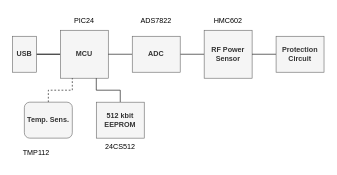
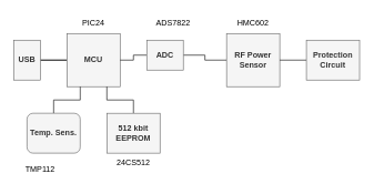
  <mxCell id="0" />
  <mxCell id="1" parent="0" />
  <mxCell id="2" style="edgeStyle=orthogonalEdgeStyle;rounded=0;orthogonalLoop=1;jettySize=auto;html=1;exitX=0;exitY=0.5;exitDx=0;exitDy=0;entryX=1;entryY=0.5;entryDx=0;entryDy=0;startArrow=none;startFill=0;endArrow=none;endFill=0;" parent="1" source="4" target="15" edge="1"><mxGeometry relative="1" as="geometry" /></mxCell>
  <mxCell id="3" value="" style="edgeStyle=orthogonalEdgeStyle;rounded=0;orthogonalLoop=1;jettySize=auto;html=1;startArrow=none;startFill=0;endArrow=none;endFill=0;" parent="1" source="4" target="15" edge="1"><mxGeometry relative="1" as="geometry" /></mxCell>
  <mxCell id="4" value="MCU" style="rounded=0;whiteSpace=wrap;html=1;fillColor=#f5f5f5;fontColor=#333333;strokeColor=#666666;fontStyle=1" parent="1" vertex="1"><mxGeometry x="100" y="50" width="80" height="80" as="geometry" /></mxCell>
  <mxCell id="5" style="edgeStyle=orthogonalEdgeStyle;rounded=0;orthogonalLoop=1;jettySize=auto;html=1;exitX=0;exitY=0.5;exitDx=0;exitDy=0;entryX=1;entryY=0.5;entryDx=0;entryDy=0;endArrow=none;endFill=0;startArrow=none;startFill=0;" parent="1" source="6" target="14" edge="1"><mxGeometry relative="1" as="geometry" /></mxCell>
  <mxCell id="6" value="RF Power Sensor" style="rounded=0;whiteSpace=wrap;html=1;fillColor=#f5f5f5;fontColor=#333333;strokeColor=#666666;fontStyle=1" parent="1" vertex="1"><mxGeometry x="340" y="50" width="80" height="80" as="geometry" /></mxCell>
  <mxCell id="7" style="edgeStyle=orthogonalEdgeStyle;rounded=0;orthogonalLoop=1;jettySize=auto;html=1;exitX=0;exitY=0.5;exitDx=0;exitDy=0;entryX=1;entryY=0.5;entryDx=0;entryDy=0;endArrow=none;endFill=0;startArrow=none;startFill=0;" parent="1" source="8" target="6" edge="1"><mxGeometry relative="1" as="geometry" /></mxCell>
  <mxCell id="8" value="Protection Circuit" style="rounded=0;whiteSpace=wrap;html=1;fillColor=#f5f5f5;fontColor=#333333;strokeColor=#666666;fontStyle=1" parent="1" vertex="1"><mxGeometry x="460" y="60" width="80" height="60" as="geometry" /></mxCell>
- <mxCell id="9" style="edgeStyle=orthogonalEdgeStyle;rounded=0;orthogonalLoop=1;jettySize=auto;html=1;exitX=0.5;exitY=0;exitDx=0;exitDy=0;entryX=0.25;entryY=1;entryDx=0;entryDy=0;endArrow=none;endFill=0;dashed=1;" edge="1" parent="1" source="10" target="4"><mxGeometry relative="1" as="geometry" /></mxCell>
+ <mxCell id="9" style="edgeStyle=orthogonalEdgeStyle;rounded=0;orthogonalLoop=1;jettySize=auto;html=1;exitX=0.5;exitY=0;exitDx=0;exitDy=0;entryX=0.25;entryY=1;entryDx=0;entryDy=0;endArrow=none;endFill=0;" edge="1" parent="1" source="10" target="4"><mxGeometry relative="1" as="geometry" /></mxCell>
  <mxCell id="10" value="Temp. Sens." style="whiteSpace=wrap;html=1;fillColor=#f5f5f5;fontColor=#333333;strokeColor=#666666;fontStyle=1;rounded=1;" parent="1" vertex="1"><mxGeometry x="40" y="170" width="80" height="60" as="geometry" /></mxCell>
  <mxCell id="11" style="edgeStyle=orthogonalEdgeStyle;rounded=0;orthogonalLoop=1;jettySize=auto;html=1;exitX=0.5;exitY=0;exitDx=0;exitDy=0;entryX=0.75;entryY=1;entryDx=0;entryDy=0;endArrow=none;endFill=0;" edge="1" parent="1" source="12" target="4"><mxGeometry relative="1" as="geometry" /></mxCell>
  <mxCell id="12" value="512 kbit&lt;br&gt;EEPROM" style="rounded=0;whiteSpace=wrap;html=1;fillColor=#f5f5f5;fontColor=#333333;strokeColor=#666666;fontStyle=1" parent="1" vertex="1"><mxGeometry x="160" y="170" width="80" height="60" as="geometry" /></mxCell>
  <mxCell id="13" style="edgeStyle=orthogonalEdgeStyle;rounded=0;orthogonalLoop=1;jettySize=auto;html=1;exitX=0;exitY=0.5;exitDx=0;exitDy=0;entryX=1;entryY=0.5;entryDx=0;entryDy=0;endArrow=none;endFill=0;startArrow=none;startFill=0;" parent="1" source="14" target="4" edge="1"><mxGeometry relative="1" as="geometry" /></mxCell>
- <mxCell id="14" value="ADC" style="rounded=0;whiteSpace=wrap;html=1;fillColor=#f5f5f5;fontColor=#333333;strokeColor=#666666;fontStyle=1" parent="1" vertex="1"><mxGeometry x="220" y="60" width="80" height="60" as="geometry" /></mxCell>
+ <mxCell id="14" value="ADC" style="rounded=0;whiteSpace=wrap;html=1;fillColor=#f5f5f5;fontColor=#333333;strokeColor=#666666;fontStyle=1" parent="1" vertex="1"><mxGeometry x="220" y="60" width="55" height="45" as="geometry" /></mxCell>
  <mxCell id="15" value="USB" style="rounded=0;whiteSpace=wrap;html=1;fillColor=#f5f5f5;fontColor=#333333;strokeColor=#666666;fontStyle=1" parent="1" vertex="1"><mxGeometry x="20" y="60" width="40" height="60" as="geometry" /></mxCell>
  <mxCell id="16" value="PIC24" style="text;html=1;strokeColor=none;fillColor=none;align=center;verticalAlign=middle;whiteSpace=wrap;rounded=0;" parent="1" vertex="1"><mxGeometry x="100" y="20" width="80" height="30" as="geometry" /></mxCell>
  <mxCell id="17" value="HMC602" style="text;html=1;strokeColor=none;fillColor=none;align=center;verticalAlign=middle;whiteSpace=wrap;rounded=0;" parent="1" vertex="1"><mxGeometry x="340" y="20" width="80" height="30" as="geometry" /></mxCell>
  <mxCell id="18" value="ADS7822" style="text;html=1;strokeColor=none;fillColor=none;align=center;verticalAlign=middle;whiteSpace=wrap;rounded=0;" parent="1" vertex="1"><mxGeometry x="220" y="20" width="80" height="30" as="geometry" /></mxCell>
  <mxCell id="19" value="TMP112" style="text;html=1;strokeColor=none;fillColor=none;align=center;verticalAlign=middle;whiteSpace=wrap;rounded=0;" parent="1" vertex="1"><mxGeometry x="20" y="240" width="80" height="30" as="geometry" /></mxCell>
  <mxCell id="20" value="24CS512" style="text;html=1;strokeColor=none;fillColor=none;align=center;verticalAlign=middle;whiteSpace=wrap;rounded=0;" parent="1" vertex="1"><mxGeometry x="160" y="230" width="80" height="30" as="geometry" /></mxCell>
